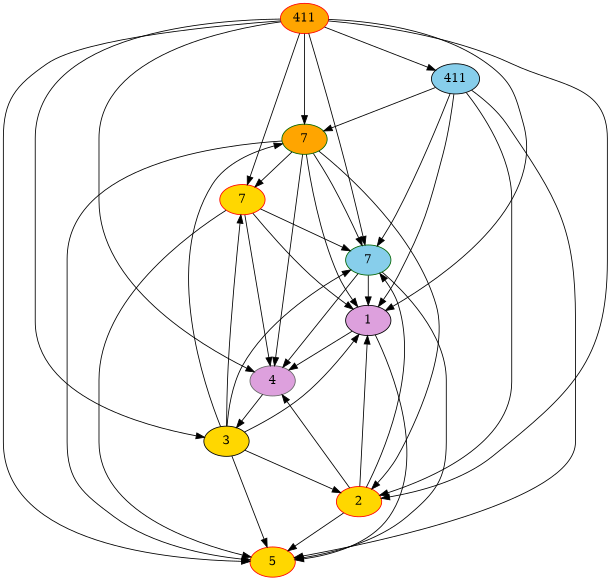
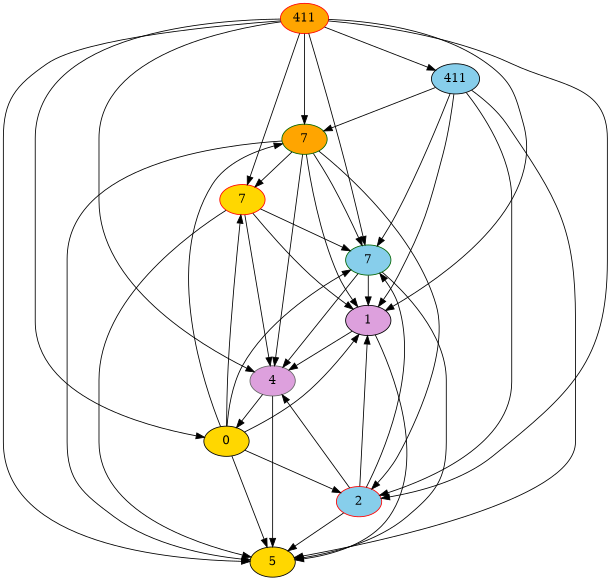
  digraph {
    node [color=black fillcolor=gold style=filled]
    n1 [color=red fillcolor=orange label=411]
    n2 [fillcolor=skyblue label=411]
-   n3 [label=3]
+   n3 [label=0]
    n4 [color=darkgreen fillcolor=orange label=7]
    n5 [color=red label=7]
-   n6 [color=red label=2]
+   n6 [color=red fillcolor=skyblue label=2]
    n7 [color=darkgreen fillcolor=skyblue label=7]
    n8 [fillcolor=plum label=1]
    n9 [color=gray40 fillcolor=plum label=4]
-   n10 [color=red label=5]
+   n10 [label=5]
    n1 -> n2
    n1 -> n3
    n1 -> n4
    n1 -> n5
    n1 -> n6
    n1 -> n7
    n1 -> n8
    n1 -> n9
    n1 -> n10
    n2 -> n4
    n2 -> n6
    n2 -> n7
    n2 -> n8
    n2 -> n10
    n3 -> n4
    n3 -> n5
    n3 -> n6
    n3 -> n7
    n3 -> n8
    n3 -> n10
    n4 -> n5
    n4 -> n6
    n4 -> n7
    n4 -> n8
    n4 -> n9
    n4 -> n10
    n5 -> n7
    n5 -> n8
    n5 -> n9
    n5 -> n10
    n6 -> n7
    n6 -> n8
    n6 -> n9
    n6 -> n10
    n7 -> n8
    n7 -> n9
    n7 -> n10
    n8 -> n9
    n8 -> n10
    n9 -> n3
+   n9 -> n10
  }
